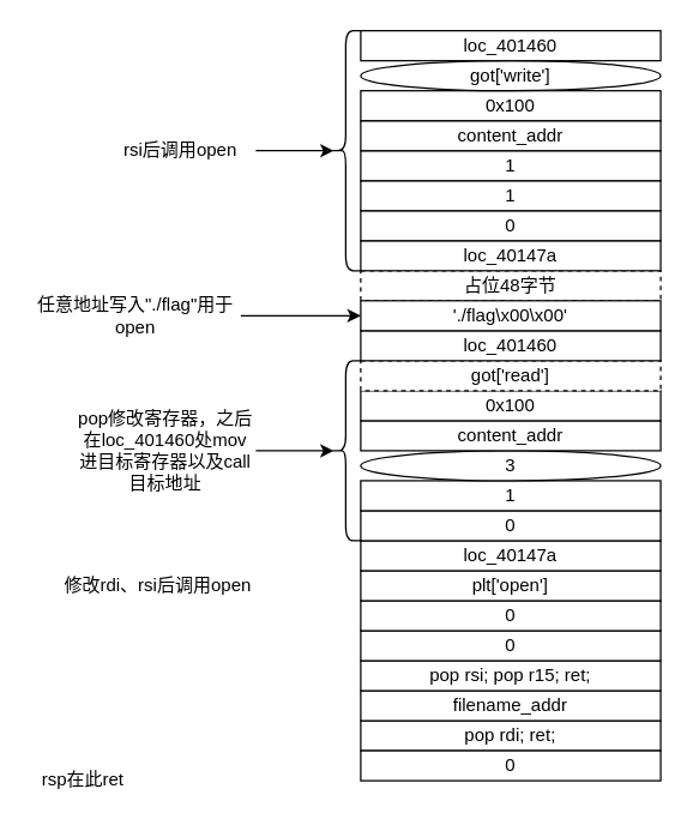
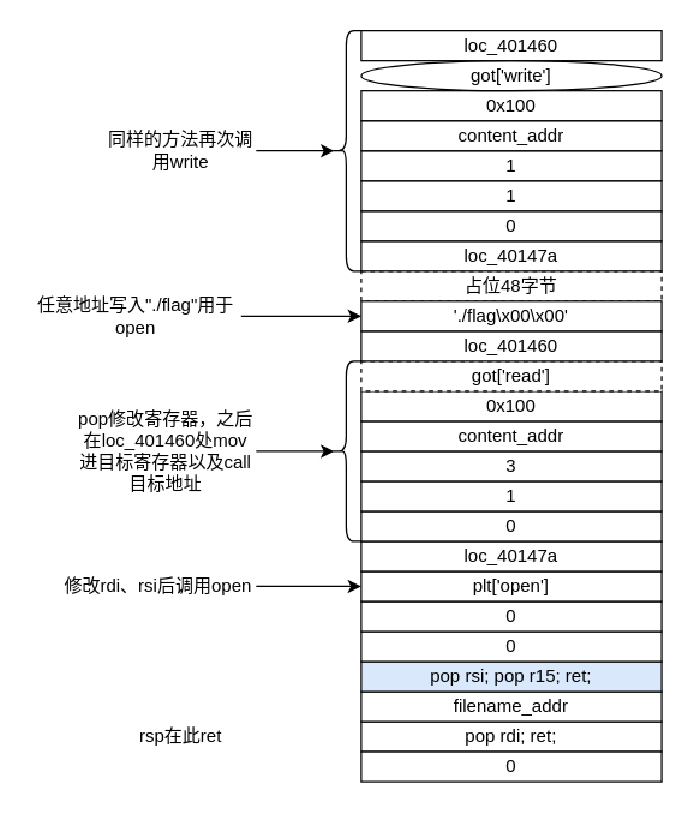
  <mxCell id="0" />
  <mxCell id="1" parent="0" />
  <mxCell id="2" value="pop rdi; ret;" style="rounded=0;whiteSpace=wrap;html=1;" vertex="1" parent="1"><mxGeometry x="240" y="480" width="200" height="20" as="geometry" /></mxCell>
  <mxCell id="3" value="0" style="rounded=0;whiteSpace=wrap;html=1;" vertex="1" parent="1"><mxGeometry x="240" y="500" width="200" height="20" as="geometry" /></mxCell>
  <mxCell id="4" value="filename_addr" style="rounded=0;whiteSpace=wrap;html=1;" vertex="1" parent="1"><mxGeometry x="240" y="460" width="200" height="20" as="geometry" /></mxCell>
- <mxCell id="5" value="pop rsi; pop r15; ret;" style="rounded=0;whiteSpace=wrap;html=1;" vertex="1" parent="1"><mxGeometry x="240" y="440" width="200" height="20" as="geometry" /></mxCell>
+ <mxCell id="5" value="pop rsi; pop r15; ret;" style="rounded=0;whiteSpace=wrap;html=1;fillColor=#dae8fc;" vertex="1" parent="1"><mxGeometry x="240" y="440" width="200" height="20" as="geometry" /></mxCell>
  <mxCell id="6" value="0" style="rounded=0;whiteSpace=wrap;html=1;" vertex="1" parent="1"><mxGeometry x="240" y="420" width="200" height="20" as="geometry" /></mxCell>
  <mxCell id="7" value="0" style="rounded=0;whiteSpace=wrap;html=1;" vertex="1" parent="1"><mxGeometry x="240" y="400" width="200" height="20" as="geometry" /></mxCell>
  <mxCell id="8" value="plt['open']" style="rounded=0;whiteSpace=wrap;html=1;" vertex="1" parent="1"><mxGeometry x="240" y="380" width="200" height="20" as="geometry" /></mxCell>
  <mxCell id="9" value="loc_40147a" style="rounded=0;whiteSpace=wrap;html=1;" vertex="1" parent="1"><mxGeometry x="240" y="360" width="200" height="20" as="geometry" /></mxCell>
  <mxCell id="10" value="0" style="rounded=0;whiteSpace=wrap;html=1;" vertex="1" parent="1"><mxGeometry x="240" y="340" width="200" height="20" as="geometry" /></mxCell>
  <mxCell id="11" value="1" style="rounded=0;whiteSpace=wrap;html=1;" vertex="1" parent="1"><mxGeometry x="240" y="320" width="200" height="20" as="geometry" /></mxCell>
- <mxCell id="12" value="3" style="ellipse;whiteSpace=wrap;html=1;" vertex="1" parent="1"><mxGeometry x="240" y="300" width="200" height="20" as="geometry" /></mxCell>
+ <mxCell id="12" value="3" style="rounded=0;whiteSpace=wrap;html=1;" vertex="1" parent="1"><mxGeometry x="240" y="300" width="200" height="20" as="geometry" /></mxCell>
  <mxCell id="13" value="content_addr" style="rounded=0;whiteSpace=wrap;html=1;" vertex="1" parent="1"><mxGeometry x="240" y="280" width="200" height="20" as="geometry" /></mxCell>
  <mxCell id="14" value="0x100" style="rounded=0;whiteSpace=wrap;html=1;" vertex="1" parent="1"><mxGeometry x="240" y="260" width="200" height="20" as="geometry" /></mxCell>
  <mxCell id="15" value="got['read']" style="rounded=0;whiteSpace=wrap;html=1;dashed=1;" vertex="1" parent="1"><mxGeometry x="240" y="240" width="200" height="20" as="geometry" /></mxCell>
  <mxCell id="16" value="loc_401460" style="rounded=0;whiteSpace=wrap;html=1;" vertex="1" parent="1"><mxGeometry x="240" y="220" width="200" height="20" as="geometry" /></mxCell>
  <mxCell id="17" value="占位48字节" style="rounded=0;whiteSpace=wrap;html=1;dashed=1;" vertex="1" parent="1"><mxGeometry x="240" y="180" width="200" height="20" as="geometry" /></mxCell>
  <mxCell id="18" value="loc_40147a" style="rounded=0;whiteSpace=wrap;html=1;" vertex="1" parent="1"><mxGeometry x="240" y="160" width="200" height="20" as="geometry" /></mxCell>
  <mxCell id="19" value="0" style="rounded=0;whiteSpace=wrap;html=1;" vertex="1" parent="1"><mxGeometry x="240" y="140" width="200" height="20" as="geometry" /></mxCell>
  <mxCell id="20" value="1" style="rounded=0;whiteSpace=wrap;html=1;" vertex="1" parent="1"><mxGeometry x="240" y="120" width="200" height="20" as="geometry" /></mxCell>
  <mxCell id="21" value="1" style="rounded=0;whiteSpace=wrap;html=1;" vertex="1" parent="1"><mxGeometry x="240" y="100" width="200" height="20" as="geometry" /></mxCell>
  <mxCell id="22" value="content_addr" style="rounded=0;whiteSpace=wrap;html=1;" vertex="1" parent="1"><mxGeometry x="240" y="80" width="200" height="20" as="geometry" /></mxCell>
  <mxCell id="23" value="0x100" style="rounded=0;whiteSpace=wrap;html=1;" vertex="1" parent="1"><mxGeometry x="240" y="60" width="200" height="20" as="geometry" /></mxCell>
  <mxCell id="24" value="got['write']" style="ellipse;whiteSpace=wrap;html=1;" vertex="1" parent="1"><mxGeometry x="240" y="40" width="200" height="20" as="geometry" /></mxCell>
  <mxCell id="25" value="loc_401460" style="rounded=0;whiteSpace=wrap;html=1;" vertex="1" parent="1"><mxGeometry x="240" y="20" width="200" height="20" as="geometry" /></mxCell>
  <mxCell id="26" value="'./flag\x00\x00'" style="rounded=0;whiteSpace=wrap;html=1;" vertex="1" parent="1"><mxGeometry x="240" y="200" width="200" height="20" as="geometry" /></mxCell>
- <mxCell id="27" value="rsp在此ret" style="text;html=1;strokeColor=none;fillColor=none;align=center;verticalAlign=middle;whiteSpace=wrap;rounded=0;" vertex="1" parent="1"><mxGeometry x="25" y="505" width="60" height="30" as="geometry" /></mxCell>
+ <mxCell id="27" value="rsp在此ret" style="text;html=1;strokeColor=none;fillColor=none;align=center;verticalAlign=middle;whiteSpace=wrap;rounded=0;" vertex="1" parent="1"><mxGeometry x="90" y="475" width="60" height="30" as="geometry" /></mxCell>
+ <mxCell id="28" style="edgeStyle=none;html=1;exitX=1;exitY=0.5;exitDx=0;exitDy=0;entryX=0;entryY=0.5;entryDx=0;entryDy=0;" edge="1" parent="1" source="29" target="8"><mxGeometry relative="1" as="geometry" /></mxCell>
  <mxCell id="29" value="修改rdi、rsi后调用open" style="text;html=1;strokeColor=none;fillColor=none;align=center;verticalAlign=middle;whiteSpace=wrap;rounded=0;" vertex="1" parent="1"><mxGeometry x="40" y="375" width="130" height="30" as="geometry" /></mxCell>
  <mxCell id="30" value="" style="shape=curlyBracket;whiteSpace=wrap;html=1;rounded=1;labelPosition=left;verticalLabelPosition=middle;align=right;verticalAlign=middle;" vertex="1" parent="1"><mxGeometry x="220" y="240" width="20" height="120" as="geometry" /></mxCell>
  <mxCell id="31" style="edgeStyle=none;html=1;exitX=1;exitY=0.5;exitDx=0;exitDy=0;entryX=0.1;entryY=0.5;entryDx=0;entryDy=0;entryPerimeter=0;" edge="1" parent="1" source="32" target="30"><mxGeometry relative="1" as="geometry" /></mxCell>
  <mxCell id="32" value="pop修改寄存器，之后在loc_401460处mov进目标寄存器以及call目标地址" style="text;html=1;strokeColor=none;fillColor=none;align=center;verticalAlign=middle;whiteSpace=wrap;rounded=0;" vertex="1" parent="1"><mxGeometry x="50" y="265" width="120" height="70" as="geometry" /></mxCell>
  <mxCell id="33" style="edgeStyle=none;html=1;exitX=1;exitY=0.5;exitDx=0;exitDy=0;entryX=0;entryY=0.5;entryDx=0;entryDy=0;" edge="1" parent="1" source="34" target="26"><mxGeometry relative="1" as="geometry" /></mxCell>
  <mxCell id="34" value="任意地址写入&quot;./flag&quot;用于open" style="text;html=1;strokeColor=none;fillColor=none;align=center;verticalAlign=middle;whiteSpace=wrap;rounded=0;" vertex="1" parent="1"><mxGeometry x="20" y="195" width="140" height="30" as="geometry" /></mxCell>
  <mxCell id="35" value="" style="shape=curlyBracket;whiteSpace=wrap;html=1;rounded=1;labelPosition=left;verticalLabelPosition=middle;align=right;verticalAlign=middle;" vertex="1" parent="1"><mxGeometry x="220" y="20" width="20" height="160" as="geometry" /></mxCell>
  <mxCell id="36" style="edgeStyle=none;html=1;exitX=1;exitY=0.5;exitDx=0;exitDy=0;entryX=0.1;entryY=0.5;entryDx=0;entryDy=0;entryPerimeter=0;" edge="1" parent="1" source="37" target="35"><mxGeometry relative="1" as="geometry" /></mxCell>
- <mxCell id="37" value="rsi后调用open" style="text;html=1;strokeColor=none;fillColor=none;align=center;verticalAlign=middle;whiteSpace=wrap;rounded=0;" vertex="1" parent="1"><mxGeometry x="70" y="85" width="100" height="30" as="geometry" /></mxCell>
+ <mxCell id="37" value="同样的方法再次调用write" style="text;html=1;strokeColor=none;fillColor=none;align=center;verticalAlign=middle;whiteSpace=wrap;rounded=0;" vertex="1" parent="1"><mxGeometry x="70" y="85" width="100" height="30" as="geometry" /></mxCell>
